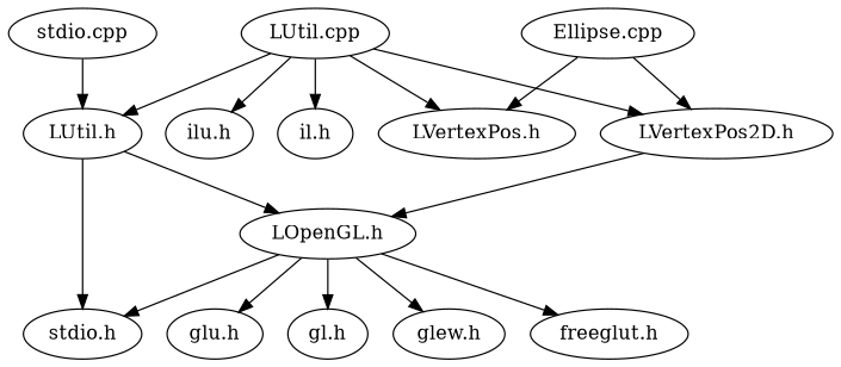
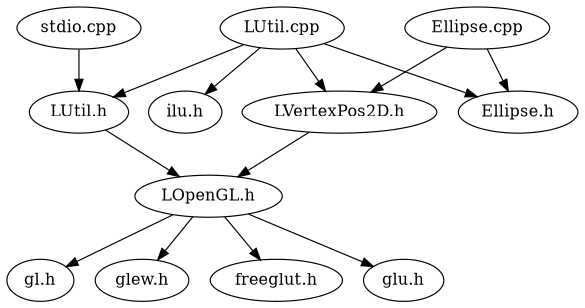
  digraph {
    clusterrank=local
    fontname=Helvetica
    fontsize=16
    "LOpenGL.h"
    "gl.h"
    "glew.h"
    "freeglut.h"
-   "stdio.h"
    "glu.h"
    "LUtil.cpp"
-   "il.h"
    "LUtil.h"
    "LVertexPos2D.h"
    "ilu.h"
-   "Ellipse.h" [label="LVertexPos.h"]
+   "Ellipse.h"
    n13 [label="stdio.cpp"]
    "Ellipse.cpp"
    "LOpenGL.h" -> "gl.h"
    "LOpenGL.h" -> "glew.h"
    "LOpenGL.h" -> "freeglut.h"
-   "LOpenGL.h" -> "stdio.h"
    "LOpenGL.h" -> "glu.h"
-   "LUtil.cpp" -> "il.h"
    "LUtil.cpp" -> "LUtil.h"
    "LUtil.cpp" -> "LVertexPos2D.h"
    "LUtil.cpp" -> "ilu.h"
    "LUtil.cpp" -> "Ellipse.h"
    "LUtil.h" -> "LOpenGL.h"
-   "LUtil.h" -> "stdio.h"
    "LVertexPos2D.h" -> "LOpenGL.h"
    n13 -> "LUtil.h"
    "Ellipse.cpp" -> "LVertexPos2D.h"
    "Ellipse.cpp" -> "Ellipse.h"
  }
